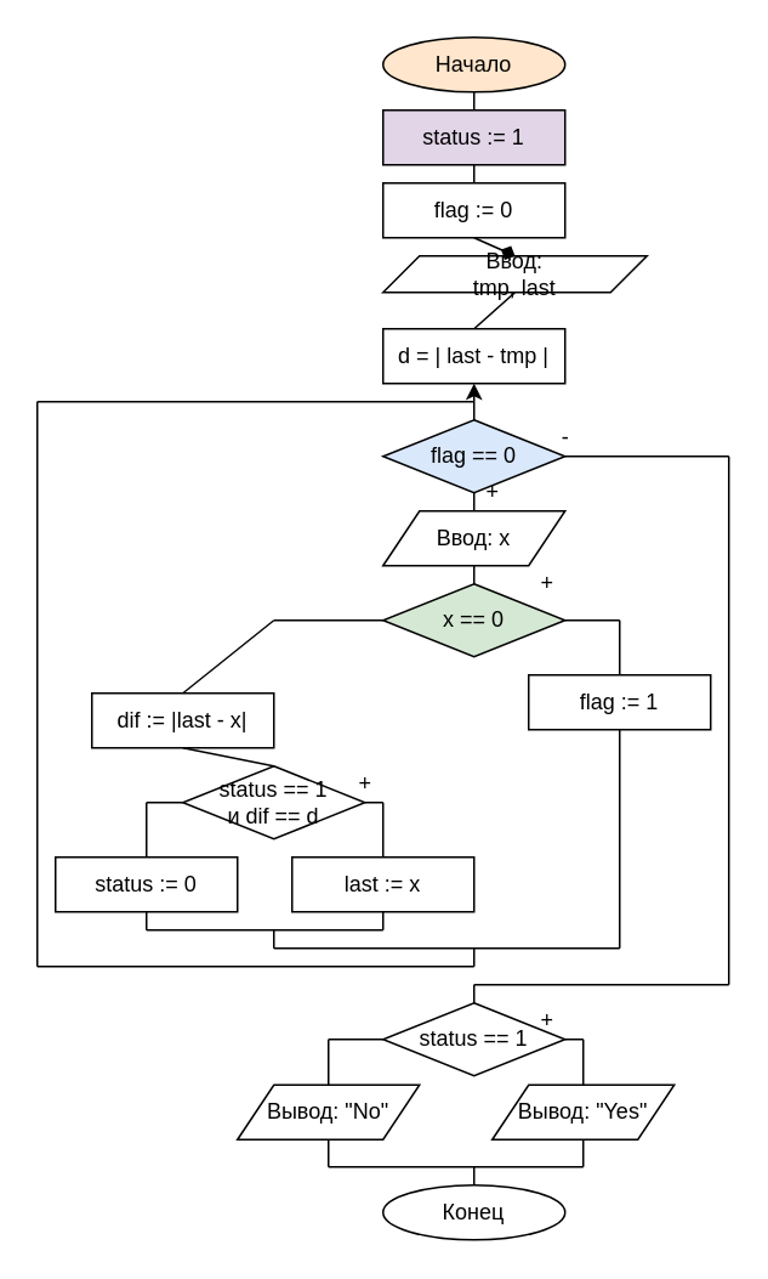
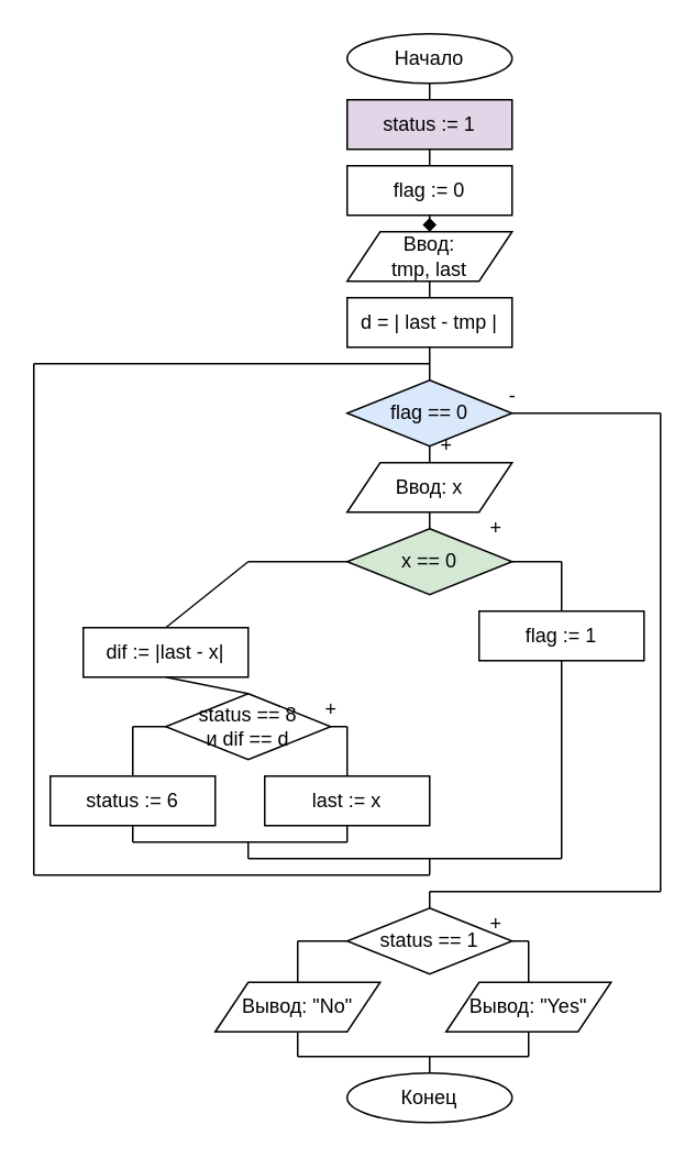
  <mxCell id="0" />
  <mxCell id="1" parent="0" />
- <mxCell id="2" value="Начало" style="ellipse;whiteSpace=wrap;html=1;fillColor=#ffe6cc;" vertex="1" parent="1"><mxGeometry x="210" y="20" width="100" height="30" as="geometry" /></mxCell>
+ <mxCell id="2" value="Начало" style="ellipse;whiteSpace=wrap;html=1;" vertex="1" parent="1"><mxGeometry x="210" y="20" width="100" height="30" as="geometry" /></mxCell>
  <mxCell id="3" value="Конец" style="ellipse;whiteSpace=wrap;html=1;" vertex="1" parent="1"><mxGeometry x="210" y="650" width="100" height="30" as="geometry" /></mxCell>
  <mxCell id="4" value="status := 1" style="rounded=0;whiteSpace=wrap;html=1;fillColor=#e1d5e7;" vertex="1" parent="1"><mxGeometry x="210" y="60" width="100" height="30" as="geometry" /></mxCell>
  <mxCell id="5" value="flag := 0" style="rounded=0;whiteSpace=wrap;html=1;" vertex="1" parent="1"><mxGeometry x="210" y="100" width="100" height="30" as="geometry" /></mxCell>
- <mxCell id="6" value="Ввод:&lt;br&gt;tmp, last" style="shape=parallelogram;perimeter=parallelogramPerimeter;whiteSpace=wrap;html=1;fixedSize=1;" vertex="1" parent="1"><mxGeometry x="210" y="140" width="145" height="20" as="geometry" /></mxCell>
+ <mxCell id="6" value="Ввод:&lt;br&gt;tmp, last" style="shape=parallelogram;perimeter=parallelogramPerimeter;whiteSpace=wrap;html=1;fixedSize=1;" vertex="1" parent="1"><mxGeometry x="210" y="140" width="100" height="30" as="geometry" /></mxCell>
  <mxCell id="7" value="d = | last - tmp |" style="rounded=0;whiteSpace=wrap;html=1;" vertex="1" parent="1"><mxGeometry x="210" y="180" width="100" height="30" as="geometry" /></mxCell>
  <mxCell id="8" value="flag == 0" style="rhombus;whiteSpace=wrap;html=1;fillColor=#dae8fc;" vertex="1" parent="1"><mxGeometry x="210" y="230" width="100" height="40" as="geometry" /></mxCell>
  <mxCell id="9" value="Ввод: x" style="shape=parallelogram;perimeter=parallelogramPerimeter;whiteSpace=wrap;html=1;fixedSize=1;" vertex="1" parent="1"><mxGeometry x="210" y="280" width="100" height="30" as="geometry" /></mxCell>
  <mxCell id="10" value="x == 0" style="rhombus;whiteSpace=wrap;html=1;fillColor=#d5e8d4;" vertex="1" parent="1"><mxGeometry x="210" y="320" width="100" height="40" as="geometry" /></mxCell>
  <mxCell id="11" value="flag := 1" style="rounded=0;whiteSpace=wrap;html=1;" vertex="1" parent="1"><mxGeometry x="290" y="370" width="100" height="30" as="geometry" /></mxCell>
  <mxCell id="12" value="dif := |last - x|" style="rounded=0;whiteSpace=wrap;html=1;" vertex="1" parent="1"><mxGeometry x="50" y="380" width="100" height="30" as="geometry" /></mxCell>
- <mxCell id="13" value="status == 1&lt;br&gt;и dif == d" style="rhombus;whiteSpace=wrap;html=1;" vertex="1" parent="1"><mxGeometry x="100" y="420" width="100" height="40" as="geometry" /></mxCell>
+ <mxCell id="13" value="status == 8&lt;br&gt;и dif == d" style="rhombus;whiteSpace=wrap;html=1;" vertex="1" parent="1"><mxGeometry x="100" y="420" width="100" height="40" as="geometry" /></mxCell>
  <mxCell id="14" value="last := x" style="rounded=0;whiteSpace=wrap;html=1;" vertex="1" parent="1"><mxGeometry x="160" y="470" width="100" height="30" as="geometry" /></mxCell>
- <mxCell id="15" value="status := 0" style="rounded=0;whiteSpace=wrap;html=1;" vertex="1" parent="1"><mxGeometry x="30" y="470" width="100" height="30" as="geometry" /></mxCell>
+ <mxCell id="15" value="status := 6" style="rounded=0;whiteSpace=wrap;html=1;" vertex="1" parent="1"><mxGeometry x="30" y="470" width="100" height="30" as="geometry" /></mxCell>
  <mxCell id="16" value="" style="endArrow=none;html=1;entryX=0.5;entryY=1;entryDx=0;entryDy=0;" edge="1" parent="1" target="2"><mxGeometry width="50" height="50" relative="1" as="geometry"><mxPoint x="260" y="60" as="sourcePoint" /><mxPoint x="280" y="150" as="targetPoint" /></mxGeometry></mxCell>
  <mxCell id="17" value="" style="endArrow=none;html=1;exitX=0.5;exitY=1;exitDx=0;exitDy=0;" edge="1" parent="1" source="4"><mxGeometry width="50" height="50" relative="1" as="geometry"><mxPoint x="230" y="200" as="sourcePoint" /><mxPoint x="260" y="100" as="targetPoint" /></mxGeometry></mxCell>
  <mxCell id="18" value="" style="endArrow=diamond;html=1;exitX=0.5;exitY=1;exitDx=0;exitDy=0;entryX=0.5;entryY=0;entryDx=0;entryDy=0;" edge="1" parent="1" source="5" target="6"><mxGeometry width="50" height="50" relative="1" as="geometry"><mxPoint x="230" y="200" as="sourcePoint" /><mxPoint x="280" y="150" as="targetPoint" /></mxGeometry></mxCell>
  <mxCell id="19" value="" style="endArrow=none;html=1;exitX=0.5;exitY=1;exitDx=0;exitDy=0;entryX=0.5;entryY=0;entryDx=0;entryDy=0;" edge="1" parent="1" source="6" target="7"><mxGeometry width="50" height="50" relative="1" as="geometry"><mxPoint x="230" y="240" as="sourcePoint" /><mxPoint x="280" y="190" as="targetPoint" /></mxGeometry></mxCell>
- <mxCell id="20" value="" style="endArrow=classic;html=1;entryX=0.5;entryY=1;entryDx=0;entryDy=0;exitX=0.5;exitY=0;exitDx=0;exitDy=0;" edge="1" parent="1" source="8" target="7"><mxGeometry width="50" height="50" relative="1" as="geometry"><mxPoint x="230" y="280" as="sourcePoint" /><mxPoint x="280" y="230" as="targetPoint" /></mxGeometry></mxCell>
+ <mxCell id="20" value="" style="endArrow=none;html=1;entryX=0.5;entryY=1;entryDx=0;entryDy=0;exitX=0.5;exitY=0;exitDx=0;exitDy=0;" edge="1" parent="1" source="8" target="7"><mxGeometry width="50" height="50" relative="1" as="geometry"><mxPoint x="230" y="280" as="sourcePoint" /><mxPoint x="280" y="230" as="targetPoint" /></mxGeometry></mxCell>
  <mxCell id="21" value="" style="endArrow=none;html=1;exitX=0.5;exitY=1;exitDx=0;exitDy=0;entryX=0.5;entryY=0;entryDx=0;entryDy=0;" edge="1" parent="1" source="8" target="9"><mxGeometry width="50" height="50" relative="1" as="geometry"><mxPoint x="230" y="280" as="sourcePoint" /><mxPoint x="280" y="230" as="targetPoint" /></mxGeometry></mxCell>
  <mxCell id="22" value="" style="endArrow=none;html=1;entryX=0.5;entryY=0;entryDx=0;entryDy=0;" edge="1" parent="1" target="10"><mxGeometry width="50" height="50" relative="1" as="geometry"><mxPoint x="260" y="310" as="sourcePoint" /><mxPoint x="280" y="230" as="targetPoint" /></mxGeometry></mxCell>
  <mxCell id="23" value="" style="endArrow=none;html=1;entryX=1;entryY=0.5;entryDx=0;entryDy=0;" edge="1" parent="1" target="10"><mxGeometry width="50" height="50" relative="1" as="geometry"><mxPoint x="340" y="340" as="sourcePoint" /><mxPoint x="280" y="380" as="targetPoint" /></mxGeometry></mxCell>
  <mxCell id="24" value="" style="endArrow=none;html=1;entryX=0.5;entryY=0;entryDx=0;entryDy=0;" edge="1" parent="1" target="11"><mxGeometry width="50" height="50" relative="1" as="geometry"><mxPoint x="340" y="340" as="sourcePoint" /><mxPoint x="280" y="380" as="targetPoint" /></mxGeometry></mxCell>
  <mxCell id="25" value="" style="endArrow=none;html=1;exitX=0.5;exitY=0;exitDx=0;exitDy=0;" edge="1" parent="1" source="12"><mxGeometry width="50" height="50" relative="1" as="geometry"><mxPoint x="230" y="430" as="sourcePoint" /><mxPoint x="150" y="340" as="targetPoint" /></mxGeometry></mxCell>
  <mxCell id="26" value="" style="endArrow=none;html=1;entryX=0;entryY=0.5;entryDx=0;entryDy=0;" edge="1" parent="1" target="10"><mxGeometry width="50" height="50" relative="1" as="geometry"><mxPoint x="150" y="340" as="sourcePoint" /><mxPoint x="340" y="370" as="targetPoint" /></mxGeometry></mxCell>
  <mxCell id="27" value="" style="endArrow=none;html=1;exitX=0.5;exitY=0;exitDx=0;exitDy=0;entryX=0.5;entryY=1;entryDx=0;entryDy=0;" edge="1" parent="1" source="13" target="12"><mxGeometry width="50" height="50" relative="1" as="geometry"><mxPoint x="230" y="430" as="sourcePoint" /><mxPoint x="280" y="380" as="targetPoint" /></mxGeometry></mxCell>
  <mxCell id="28" value="" style="endArrow=none;html=1;exitX=0.5;exitY=0;exitDx=0;exitDy=0;" edge="1" parent="1" source="14"><mxGeometry width="50" height="50" relative="1" as="geometry"><mxPoint x="230" y="430" as="sourcePoint" /><mxPoint x="210" y="440" as="targetPoint" /></mxGeometry></mxCell>
  <mxCell id="29" value="" style="endArrow=none;html=1;entryX=1;entryY=0.5;entryDx=0;entryDy=0;" edge="1" parent="1" target="13"><mxGeometry width="50" height="50" relative="1" as="geometry"><mxPoint x="210" y="440" as="sourcePoint" /><mxPoint x="280" y="380" as="targetPoint" /></mxGeometry></mxCell>
  <mxCell id="30" value="" style="endArrow=none;html=1;exitX=0.5;exitY=0;exitDx=0;exitDy=0;" edge="1" parent="1" source="15"><mxGeometry width="50" height="50" relative="1" as="geometry"><mxPoint x="230" y="430" as="sourcePoint" /><mxPoint x="80" y="440" as="targetPoint" /></mxGeometry></mxCell>
  <mxCell id="31" value="" style="endArrow=none;html=1;entryX=0;entryY=0.5;entryDx=0;entryDy=0;" edge="1" parent="1" target="13"><mxGeometry width="50" height="50" relative="1" as="geometry"><mxPoint x="80" y="440" as="sourcePoint" /><mxPoint x="280" y="380" as="targetPoint" /></mxGeometry></mxCell>
  <mxCell id="32" value="" style="endArrow=none;html=1;exitX=0.5;exitY=1;exitDx=0;exitDy=0;" edge="1" parent="1" source="15"><mxGeometry width="50" height="50" relative="1" as="geometry"><mxPoint x="230" y="520" as="sourcePoint" /><mxPoint x="80" y="510" as="targetPoint" /></mxGeometry></mxCell>
  <mxCell id="33" value="" style="endArrow=none;html=1;exitX=0.5;exitY=1;exitDx=0;exitDy=0;" edge="1" parent="1" source="14"><mxGeometry width="50" height="50" relative="1" as="geometry"><mxPoint x="230" y="520" as="sourcePoint" /><mxPoint x="210" y="510" as="targetPoint" /></mxGeometry></mxCell>
  <mxCell id="34" value="" style="endArrow=none;html=1;" edge="1" parent="1"><mxGeometry width="50" height="50" relative="1" as="geometry"><mxPoint x="210" y="510" as="sourcePoint" /><mxPoint x="80" y="510" as="targetPoint" /></mxGeometry></mxCell>
  <mxCell id="35" value="" style="endArrow=none;html=1;" edge="1" parent="1"><mxGeometry width="50" height="50" relative="1" as="geometry"><mxPoint x="150" y="510" as="sourcePoint" /><mxPoint x="150" y="520" as="targetPoint" /></mxGeometry></mxCell>
  <mxCell id="36" value="" style="endArrow=none;html=1;" edge="1" parent="1"><mxGeometry width="50" height="50" relative="1" as="geometry"><mxPoint x="150" y="520" as="sourcePoint" /><mxPoint x="340" y="520" as="targetPoint" /></mxGeometry></mxCell>
  <mxCell id="37" value="" style="endArrow=none;html=1;entryX=0.5;entryY=1;entryDx=0;entryDy=0;" edge="1" parent="1" target="11"><mxGeometry width="50" height="50" relative="1" as="geometry"><mxPoint x="340" y="520" as="sourcePoint" /><mxPoint x="480" y="490" as="targetPoint" /></mxGeometry></mxCell>
  <mxCell id="38" value="" style="endArrow=none;html=1;" edge="1" parent="1"><mxGeometry width="50" height="50" relative="1" as="geometry"><mxPoint x="260" y="520" as="sourcePoint" /><mxPoint x="260" y="530" as="targetPoint" /></mxGeometry></mxCell>
  <mxCell id="39" value="" style="endArrow=none;html=1;" edge="1" parent="1"><mxGeometry width="50" height="50" relative="1" as="geometry"><mxPoint x="260" y="530" as="sourcePoint" /><mxPoint x="20" y="530" as="targetPoint" /></mxGeometry></mxCell>
  <mxCell id="40" value="" style="endArrow=none;html=1;" edge="1" parent="1"><mxGeometry width="50" height="50" relative="1" as="geometry"><mxPoint x="20" y="530" as="sourcePoint" /><mxPoint x="20" y="220" as="targetPoint" /></mxGeometry></mxCell>
  <mxCell id="41" value="" style="endArrow=none;html=1;" edge="1" parent="1"><mxGeometry width="50" height="50" relative="1" as="geometry"><mxPoint x="260" y="220" as="sourcePoint" /><mxPoint x="20" y="220" as="targetPoint" /></mxGeometry></mxCell>
  <mxCell id="42" value="+" style="text;html=1;align=center;verticalAlign=middle;resizable=0;points=[];autosize=1;strokeColor=none;fillColor=none;" vertex="1" parent="1"><mxGeometry x="190" y="420" width="20" height="20" as="geometry" /></mxCell>
  <mxCell id="43" value="+" style="text;html=1;align=center;verticalAlign=middle;resizable=0;points=[];autosize=1;strokeColor=none;fillColor=none;" vertex="1" parent="1"><mxGeometry x="290" y="310" width="20" height="20" as="geometry" /></mxCell>
  <mxCell id="44" value="+" style="text;html=1;align=center;verticalAlign=middle;resizable=0;points=[];autosize=1;strokeColor=none;fillColor=none;" vertex="1" parent="1"><mxGeometry x="260" y="260" width="20" height="20" as="geometry" /></mxCell>
  <mxCell id="45" value="-" style="text;html=1;align=center;verticalAlign=middle;resizable=0;points=[];autosize=1;strokeColor=none;fillColor=none;" vertex="1" parent="1"><mxGeometry x="300" y="230" width="20" height="20" as="geometry" /></mxCell>
  <mxCell id="46" value="status == 1" style="rhombus;whiteSpace=wrap;html=1;" vertex="1" parent="1"><mxGeometry x="210" y="550" width="100" height="40" as="geometry" /></mxCell>
  <mxCell id="47" value="Вывод: &quot;Yes&quot;" style="shape=parallelogram;perimeter=parallelogramPerimeter;whiteSpace=wrap;html=1;fixedSize=1;" vertex="1" parent="1"><mxGeometry x="270" y="595" width="100" height="30" as="geometry" /></mxCell>
  <mxCell id="48" value="Вывод: &quot;No&quot;" style="shape=parallelogram;perimeter=parallelogramPerimeter;whiteSpace=wrap;html=1;fixedSize=1;" vertex="1" parent="1"><mxGeometry x="130" y="595" width="100" height="30" as="geometry" /></mxCell>
  <mxCell id="49" value="" style="endArrow=none;html=1;exitX=1;exitY=0.5;exitDx=0;exitDy=0;" edge="1" parent="1" source="8"><mxGeometry width="50" height="50" relative="1" as="geometry"><mxPoint x="330" y="300" as="sourcePoint" /><mxPoint x="400" y="250" as="targetPoint" /></mxGeometry></mxCell>
  <mxCell id="50" value="" style="endArrow=none;html=1;" edge="1" parent="1"><mxGeometry width="50" height="50" relative="1" as="geometry"><mxPoint x="400" y="250" as="sourcePoint" /><mxPoint x="400" y="540" as="targetPoint" /></mxGeometry></mxCell>
  <mxCell id="51" value="" style="endArrow=none;html=1;" edge="1" parent="1"><mxGeometry width="50" height="50" relative="1" as="geometry"><mxPoint x="260" y="540" as="sourcePoint" /><mxPoint x="400" y="540" as="targetPoint" /></mxGeometry></mxCell>
  <mxCell id="52" value="" style="endArrow=none;html=1;exitX=0.5;exitY=0;exitDx=0;exitDy=0;" edge="1" parent="1" source="46"><mxGeometry width="50" height="50" relative="1" as="geometry"><mxPoint x="200" y="490" as="sourcePoint" /><mxPoint x="260" y="540" as="targetPoint" /></mxGeometry></mxCell>
  <mxCell id="53" value="" style="endArrow=none;html=1;entryX=0.5;entryY=0;entryDx=0;entryDy=0;" edge="1" parent="1" target="47"><mxGeometry width="50" height="50" relative="1" as="geometry"><mxPoint x="320" y="570" as="sourcePoint" /><mxPoint x="250" y="440" as="targetPoint" /></mxGeometry></mxCell>
  <mxCell id="54" value="" style="endArrow=none;html=1;entryX=1;entryY=0.5;entryDx=0;entryDy=0;" edge="1" parent="1" target="46"><mxGeometry width="50" height="50" relative="1" as="geometry"><mxPoint x="320" y="570" as="sourcePoint" /><mxPoint x="250" y="440" as="targetPoint" /></mxGeometry></mxCell>
  <mxCell id="55" value="" style="endArrow=none;html=1;exitX=0.5;exitY=0;exitDx=0;exitDy=0;" edge="1" parent="1" source="48"><mxGeometry width="50" height="50" relative="1" as="geometry"><mxPoint x="200" y="490" as="sourcePoint" /><mxPoint x="180" y="570" as="targetPoint" /></mxGeometry></mxCell>
  <mxCell id="56" value="" style="endArrow=none;html=1;exitX=0;exitY=0.5;exitDx=0;exitDy=0;" edge="1" parent="1" source="46"><mxGeometry width="50" height="50" relative="1" as="geometry"><mxPoint x="200" y="490" as="sourcePoint" /><mxPoint x="180" y="570" as="targetPoint" /></mxGeometry></mxCell>
  <mxCell id="57" value="" style="endArrow=none;html=1;exitX=0.5;exitY=1;exitDx=0;exitDy=0;" edge="1" parent="1" source="48"><mxGeometry width="50" height="50" relative="1" as="geometry"><mxPoint x="200" y="630" as="sourcePoint" /><mxPoint x="180" y="640" as="targetPoint" /></mxGeometry></mxCell>
  <mxCell id="58" value="" style="endArrow=none;html=1;exitX=0.5;exitY=1;exitDx=0;exitDy=0;" edge="1" parent="1" source="47"><mxGeometry width="50" height="50" relative="1" as="geometry"><mxPoint x="200" y="630" as="sourcePoint" /><mxPoint x="320" y="640" as="targetPoint" /></mxGeometry></mxCell>
  <mxCell id="59" value="" style="endArrow=none;html=1;" edge="1" parent="1"><mxGeometry width="50" height="50" relative="1" as="geometry"><mxPoint x="180" y="640" as="sourcePoint" /><mxPoint x="320" y="640" as="targetPoint" /></mxGeometry></mxCell>
  <mxCell id="60" value="" style="endArrow=none;html=1;exitX=0.5;exitY=0;exitDx=0;exitDy=0;" edge="1" parent="1" source="3"><mxGeometry width="50" height="50" relative="1" as="geometry"><mxPoint x="200" y="630" as="sourcePoint" /><mxPoint x="260" y="640" as="targetPoint" /></mxGeometry></mxCell>
  <mxCell id="61" value="+" style="text;html=1;align=center;verticalAlign=middle;resizable=0;points=[];autosize=1;strokeColor=none;fillColor=none;" vertex="1" parent="1"><mxGeometry x="290" y="550" width="20" height="20" as="geometry" /></mxCell>
